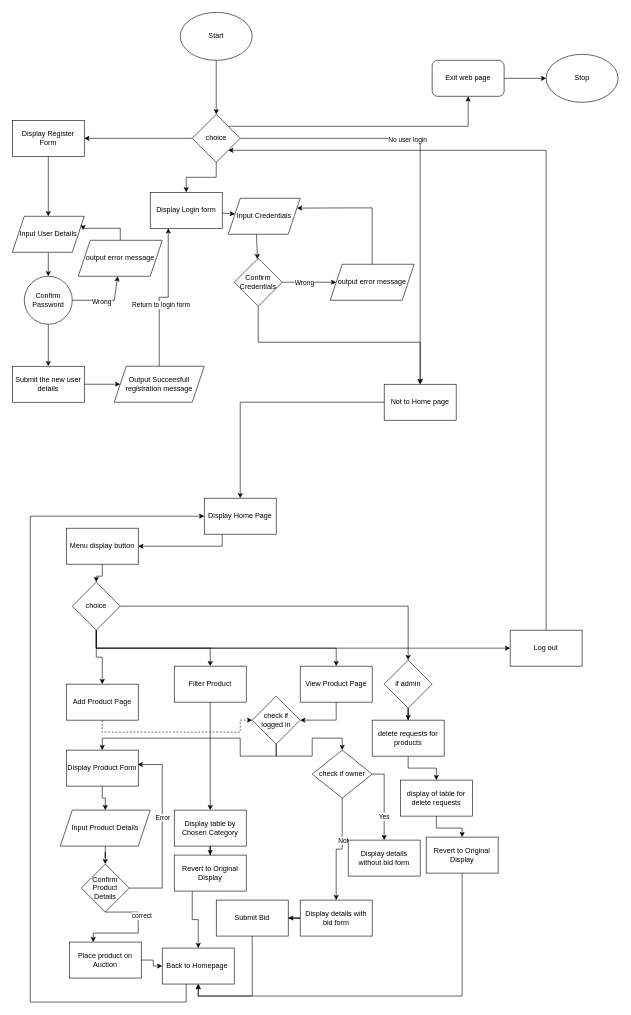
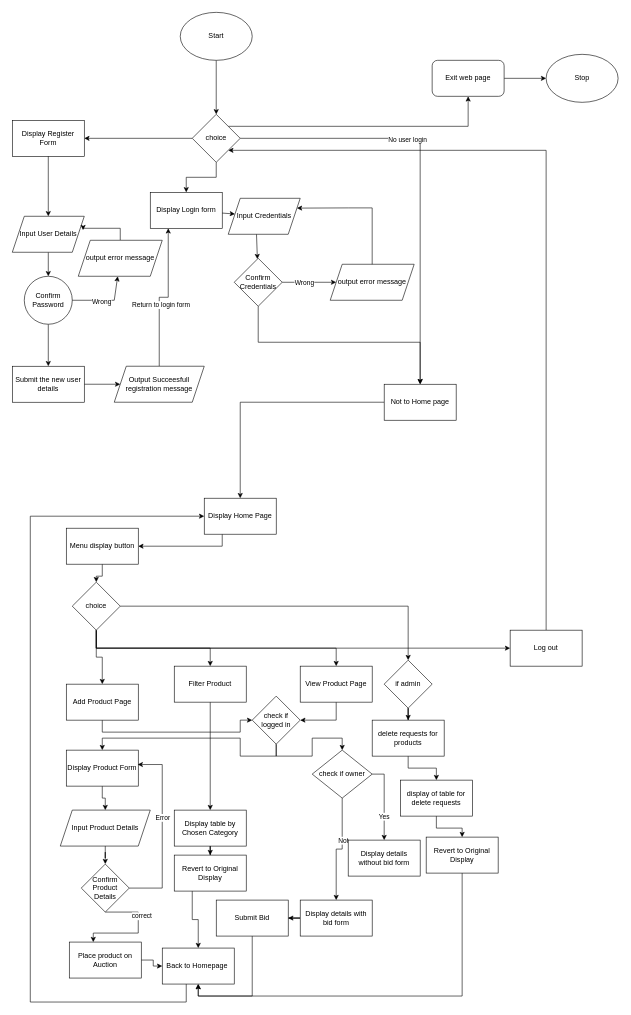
  <mxCell id="0" />
  <mxCell id="1" parent="0" />
  <mxCell id="2" style="edgeStyle=orthogonalEdgeStyle;rounded=0;orthogonalLoop=1;jettySize=auto;html=1;exitX=0.5;exitY=1;exitDx=0;exitDy=0;entryX=0;entryY=0.5;entryDx=0;entryDy=0;" parent="1" source="46" target="39" edge="1"><mxGeometry relative="1" as="geometry" /></mxCell>
  <mxCell id="3" style="edgeStyle=orthogonalEdgeStyle;rounded=0;orthogonalLoop=1;jettySize=auto;html=1;exitX=0.25;exitY=1;exitDx=0;exitDy=0;entryX=1;entryY=0.5;entryDx=0;entryDy=0;" parent="1" source="4" target="41" edge="1"><mxGeometry relative="1" as="geometry" /></mxCell>
  <mxCell id="4" value="Display Home Page" style="rounded=0;whiteSpace=wrap;html=1;fillColor=#FFFFFF;" parent="1" vertex="1"><mxGeometry x="340" y="830" width="120" height="60" as="geometry" /></mxCell>
- <mxCell id="5" style="edgeStyle=orthogonalEdgeStyle;rounded=0;orthogonalLoop=1;jettySize=auto;html=1;exitX=0.5;exitY=1;exitDx=0;exitDy=0;entryX=0;entryY=0.5;entryDx=0;entryDy=0;dashed=1;" edge="1" parent="1" source="6" target="92"><mxGeometry relative="1" as="geometry"><Array as="points"><mxPoint x="170" y="1220" /><mxPoint x="400" y="1220" /><mxPoint x="400" y="1200" /></Array></mxGeometry></mxCell>
+ <mxCell id="5" style="edgeStyle=orthogonalEdgeStyle;rounded=0;orthogonalLoop=1;jettySize=auto;html=1;exitX=0.5;exitY=1;exitDx=0;exitDy=0;entryX=0;entryY=0.5;entryDx=0;entryDy=0;" edge="1" parent="1" source="6" target="92"><mxGeometry relative="1" as="geometry"><Array as="points"><mxPoint x="170" y="1220" /><mxPoint x="400" y="1220" /><mxPoint x="400" y="1200" /></Array></mxGeometry></mxCell>
  <mxCell id="6" value="Add Product Page" style="rounded=0;whiteSpace=wrap;html=1;fillColor=#FFFFFF;" parent="1" vertex="1"><mxGeometry x="110" y="1140" width="120" height="60" as="geometry" /></mxCell>
  <mxCell id="7" style="edgeStyle=orthogonalEdgeStyle;rounded=0;orthogonalLoop=1;jettySize=auto;html=1;exitX=0.5;exitY=1;exitDx=0;exitDy=0;" parent="1" source="8" target="12" edge="1"><mxGeometry relative="1" as="geometry" /></mxCell>
  <mxCell id="8" value="Filter Product" style="rounded=0;whiteSpace=wrap;html=1;fillColor=#FFFFFF;" parent="1" vertex="1"><mxGeometry x="290" y="1110" width="120" height="60" as="geometry" /></mxCell>
  <mxCell id="9" style="edgeStyle=orthogonalEdgeStyle;rounded=0;orthogonalLoop=1;jettySize=auto;html=1;exitX=0.5;exitY=1;exitDx=0;exitDy=0;entryX=1;entryY=0.5;entryDx=0;entryDy=0;" edge="1" parent="1" source="10" target="92"><mxGeometry relative="1" as="geometry" /></mxCell>
  <mxCell id="10" value="View Product Page" style="rounded=0;whiteSpace=wrap;html=1;fillColor=#FFFFFF;" parent="1" vertex="1"><mxGeometry x="500" y="1110" width="120" height="60" as="geometry" /></mxCell>
  <mxCell id="11" style="edgeStyle=orthogonalEdgeStyle;rounded=0;orthogonalLoop=1;jettySize=auto;html=1;exitX=0.5;exitY=1;exitDx=0;exitDy=0;" parent="1" source="12" target="16" edge="1"><mxGeometry relative="1" as="geometry" /></mxCell>
  <mxCell id="12" value="Display table by Chosen Category" style="rounded=0;whiteSpace=wrap;html=1;fillColor=#FFFFFF;" parent="1" vertex="1"><mxGeometry x="290" y="1350" width="120" height="60" as="geometry" /></mxCell>
  <mxCell id="13" value="" style="edgeStyle=orthogonalEdgeStyle;rounded=0;orthogonalLoop=1;jettySize=auto;html=1;" parent="1" source="14" target="18" edge="1"><mxGeometry relative="1" as="geometry" /></mxCell>
  <mxCell id="14" value="Display Product Form" style="rounded=0;whiteSpace=wrap;html=1;fillColor=#FFFFFF;" parent="1" vertex="1"><mxGeometry x="110" y="1250" width="120" height="60" as="geometry" /></mxCell>
  <mxCell id="15" style="edgeStyle=orthogonalEdgeStyle;rounded=0;orthogonalLoop=1;jettySize=auto;html=1;exitX=0.25;exitY=1;exitDx=0;exitDy=0;" edge="1" parent="1" source="16" target="27"><mxGeometry relative="1" as="geometry" /></mxCell>
  <mxCell id="16" value="Revert to Original Display" style="rounded=0;whiteSpace=wrap;html=1;" parent="1" vertex="1"><mxGeometry x="290" y="1425" width="120" height="60" as="geometry" /></mxCell>
  <mxCell id="17" value="" style="edgeStyle=orthogonalEdgeStyle;rounded=0;orthogonalLoop=1;jettySize=auto;html=1;" parent="1" source="18" target="23" edge="1"><mxGeometry relative="1" as="geometry" /></mxCell>
  <mxCell id="18" value="Input Product Details&lt;br&gt;" style="shape=parallelogram;perimeter=parallelogramPerimeter;whiteSpace=wrap;html=1;fixedSize=1;fillColor=#FFFFFF;rounded=0;" parent="1" vertex="1"><mxGeometry x="100" y="1350" width="150" height="60" as="geometry" /></mxCell>
  <mxCell id="19" style="edgeStyle=orthogonalEdgeStyle;rounded=0;orthogonalLoop=1;jettySize=auto;html=1;exitX=1;exitY=0.5;exitDx=0;exitDy=0;entryX=0.992;entryY=0.4;entryDx=0;entryDy=0;entryPerimeter=0;" parent="1" source="23" target="14" edge="1"><mxGeometry relative="1" as="geometry"><Array as="points"><mxPoint x="270" y="1480" /><mxPoint x="270" y="1274" /></Array></mxGeometry></mxCell>
  <mxCell id="20" value="Error" style="edgeLabel;html=1;align=center;verticalAlign=middle;resizable=0;points=[];" parent="19" vertex="1" connectable="0"><mxGeometry x="0.146" relative="1" as="geometry"><mxPoint as="offset" /></mxGeometry></mxCell>
  <mxCell id="21" style="edgeStyle=orthogonalEdgeStyle;rounded=0;orthogonalLoop=1;jettySize=auto;html=1;exitX=0.5;exitY=1;exitDx=0;exitDy=0;" parent="1" source="23" target="25" edge="1"><mxGeometry relative="1" as="geometry"><Array as="points"><mxPoint x="230" y="1520" /><mxPoint x="230" y="1555" /><mxPoint x="155" y="1555" /></Array></mxGeometry></mxCell>
  <mxCell id="22" value="correct" style="edgeLabel;html=1;align=center;verticalAlign=middle;resizable=0;points=[];" parent="21" vertex="1" connectable="0"><mxGeometry x="-0.1" y="5" relative="1" as="geometry"><mxPoint y="-20" as="offset" /></mxGeometry></mxCell>
  <mxCell id="23" value="Confirm Product Details" style="rhombus;whiteSpace=wrap;html=1;fillColor=#FFFFFF;rounded=0;" parent="1" vertex="1"><mxGeometry x="135" y="1440" width="80" height="80" as="geometry" /></mxCell>
  <mxCell id="24" value="" style="edgeStyle=orthogonalEdgeStyle;rounded=0;orthogonalLoop=1;jettySize=auto;html=1;" parent="1" source="25" target="27" edge="1"><mxGeometry relative="1" as="geometry" /></mxCell>
  <mxCell id="25" value="Place product on Auction" style="rounded=0;whiteSpace=wrap;html=1;" parent="1" vertex="1"><mxGeometry x="115" y="1570" width="120" height="60" as="geometry" /></mxCell>
  <mxCell id="26" style="edgeStyle=orthogonalEdgeStyle;rounded=0;orthogonalLoop=1;jettySize=auto;html=1;entryX=0;entryY=0.5;entryDx=0;entryDy=0;" parent="1" source="27" target="4" edge="1"><mxGeometry relative="1" as="geometry"><Array as="points"><mxPoint x="310" y="1670" /><mxPoint x="50" y="1670" /><mxPoint x="50" y="860" /></Array></mxGeometry></mxCell>
  <mxCell id="27" value="Back to Homepage&amp;nbsp;" style="whiteSpace=wrap;html=1;rounded=0;" parent="1" vertex="1"><mxGeometry x="270" y="1580" width="120" height="60" as="geometry" /></mxCell>
  <mxCell id="28" value="" style="edgeStyle=orthogonalEdgeStyle;rounded=0;orthogonalLoop=1;jettySize=auto;html=1;" parent="1" source="32" target="34" edge="1"><mxGeometry relative="1" as="geometry" /></mxCell>
  <mxCell id="29" value="Not" style="edgeLabel;html=1;align=center;verticalAlign=middle;resizable=0;points=[];" parent="28" vertex="1" connectable="0"><mxGeometry x="-0.222" y="1" relative="1" as="geometry"><mxPoint as="offset" /></mxGeometry></mxCell>
  <mxCell id="30" value="" style="edgeStyle=orthogonalEdgeStyle;rounded=0;orthogonalLoop=1;jettySize=auto;html=1;exitX=1;exitY=0.5;exitDx=0;exitDy=0;" parent="1" source="32" target="35" edge="1"><mxGeometry relative="1" as="geometry" /></mxCell>
  <mxCell id="31" value="Yes" style="edgeLabel;html=1;align=center;verticalAlign=middle;resizable=0;points=[];" parent="30" vertex="1" connectable="0"><mxGeometry x="0.392" y="-1" relative="1" as="geometry"><mxPoint as="offset" /></mxGeometry></mxCell>
  <mxCell id="32" value="check if owner&lt;br&gt;" style="rhombus;whiteSpace=wrap;html=1;fillColor=#FFFFFF;rounded=0;" parent="1" vertex="1"><mxGeometry x="520" y="1250" width="100" height="80" as="geometry" /></mxCell>
  <mxCell id="33" value="" style="edgeStyle=orthogonalEdgeStyle;rounded=0;orthogonalLoop=1;jettySize=auto;html=1;" parent="1" source="34" target="37" edge="1"><mxGeometry relative="1" as="geometry" /></mxCell>
  <mxCell id="34" value="Display details with bid form" style="whiteSpace=wrap;html=1;fillColor=#FFFFFF;rounded=0;" parent="1" vertex="1"><mxGeometry x="500" y="1500" width="120" height="60" as="geometry" /></mxCell>
  <mxCell id="35" value="Display details without bid form" style="whiteSpace=wrap;html=1;fillColor=#FFFFFF;rounded=0;" parent="1" vertex="1"><mxGeometry x="580" y="1400" width="120" height="60" as="geometry" /></mxCell>
  <mxCell id="36" style="edgeStyle=orthogonalEdgeStyle;rounded=0;orthogonalLoop=1;jettySize=auto;html=1;exitX=0.5;exitY=1;exitDx=0;exitDy=0;entryX=0.5;entryY=1;entryDx=0;entryDy=0;" parent="1" source="37" target="27" edge="1"><mxGeometry relative="1" as="geometry" /></mxCell>
  <mxCell id="37" value="Submit Bid" style="whiteSpace=wrap;html=1;fillColor=#FFFFFF;rounded=0;" parent="1" vertex="1"><mxGeometry x="360" y="1500" width="120" height="60" as="geometry" /></mxCell>
  <mxCell id="38" style="edgeStyle=orthogonalEdgeStyle;rounded=0;orthogonalLoop=1;jettySize=auto;html=1;exitX=0.5;exitY=0;exitDx=0;exitDy=0;entryX=1;entryY=1;entryDx=0;entryDy=0;" edge="1" parent="1" source="39" target="60"><mxGeometry relative="1" as="geometry"><Array as="points"><mxPoint x="910" y="250" /></Array></mxGeometry></mxCell>
  <mxCell id="39" value="Log out" style="rounded=0;whiteSpace=wrap;html=1;fillColor=#FFFFFF;" parent="1" vertex="1"><mxGeometry x="850" y="1050" width="120" height="60" as="geometry" /></mxCell>
  <mxCell id="40" style="edgeStyle=orthogonalEdgeStyle;rounded=0;orthogonalLoop=1;jettySize=auto;html=1;exitX=0.5;exitY=1;exitDx=0;exitDy=0;" parent="1" source="41" target="46" edge="1"><mxGeometry relative="1" as="geometry" /></mxCell>
  <mxCell id="41" value="Menu display button" style="rounded=0;whiteSpace=wrap;html=1;" parent="1" vertex="1"><mxGeometry x="110" y="880" width="120" height="60" as="geometry" /></mxCell>
  <mxCell id="42" style="edgeStyle=orthogonalEdgeStyle;rounded=0;orthogonalLoop=1;jettySize=auto;html=1;exitX=0.5;exitY=1;exitDx=0;exitDy=0;entryX=0.5;entryY=0;entryDx=0;entryDy=0;" parent="1" source="46" target="6" edge="1"><mxGeometry relative="1" as="geometry" /></mxCell>
  <mxCell id="43" style="edgeStyle=orthogonalEdgeStyle;rounded=0;orthogonalLoop=1;jettySize=auto;html=1;exitX=0.5;exitY=1;exitDx=0;exitDy=0;" parent="1" source="46" target="8" edge="1"><mxGeometry relative="1" as="geometry" /></mxCell>
  <mxCell id="44" style="edgeStyle=orthogonalEdgeStyle;rounded=0;orthogonalLoop=1;jettySize=auto;html=1;exitX=0.5;exitY=1;exitDx=0;exitDy=0;" parent="1" source="46" target="10" edge="1"><mxGeometry relative="1" as="geometry" /></mxCell>
  <mxCell id="45" style="edgeStyle=orthogonalEdgeStyle;rounded=0;orthogonalLoop=1;jettySize=auto;html=1;exitX=1;exitY=0.5;exitDx=0;exitDy=0;" parent="1" source="46" target="48" edge="1"><mxGeometry relative="1" as="geometry" /></mxCell>
  <mxCell id="46" value="choice" style="rhombus;whiteSpace=wrap;html=1;" parent="1" vertex="1"><mxGeometry x="120" y="970" width="80" height="80" as="geometry" /></mxCell>
  <mxCell id="47" style="edgeStyle=orthogonalEdgeStyle;rounded=0;orthogonalLoop=1;jettySize=auto;html=1;exitX=0.5;exitY=1;exitDx=0;exitDy=0;" parent="1" source="48" target="50" edge="1"><mxGeometry relative="1" as="geometry" /></mxCell>
  <mxCell id="48" value="if admin" style="rhombus;whiteSpace=wrap;html=1;" parent="1" vertex="1"><mxGeometry x="640" y="1100" width="80" height="80" as="geometry" /></mxCell>
  <mxCell id="49" style="edgeStyle=orthogonalEdgeStyle;rounded=0;orthogonalLoop=1;jettySize=auto;html=1;exitX=0.5;exitY=1;exitDx=0;exitDy=0;" parent="1" source="50" target="52" edge="1"><mxGeometry relative="1" as="geometry" /></mxCell>
  <mxCell id="50" value="delete requests for products" style="rounded=0;whiteSpace=wrap;html=1;" parent="1" vertex="1"><mxGeometry x="620" y="1200" width="120" height="60" as="geometry" /></mxCell>
  <mxCell id="51" style="edgeStyle=orthogonalEdgeStyle;rounded=0;orthogonalLoop=1;jettySize=auto;html=1;exitX=0.5;exitY=1;exitDx=0;exitDy=0;" parent="1" source="52" target="54" edge="1"><mxGeometry relative="1" as="geometry" /></mxCell>
  <mxCell id="52" value="display of table for delete requests" style="rounded=0;whiteSpace=wrap;html=1;" parent="1" vertex="1"><mxGeometry x="667" y="1300" width="120" height="60" as="geometry" /></mxCell>
  <mxCell id="53" style="edgeStyle=orthogonalEdgeStyle;rounded=0;orthogonalLoop=1;jettySize=auto;html=1;exitX=0.5;exitY=1;exitDx=0;exitDy=0;entryX=0.5;entryY=1;entryDx=0;entryDy=0;" edge="1" parent="1" source="54" target="27"><mxGeometry relative="1" as="geometry"><Array as="points"><mxPoint x="770" y="1660" /><mxPoint x="330" y="1660" /></Array></mxGeometry></mxCell>
  <mxCell id="54" value="Revert to Original Display" style="rounded=0;whiteSpace=wrap;html=1;" parent="1" vertex="1"><mxGeometry x="710" y="1395" width="120" height="60" as="geometry" /></mxCell>
  <mxCell id="55" value="" style="endArrow=classic;html=1;rounded=0;" edge="1" parent="1" source="95" target="60"><mxGeometry width="50" height="50" relative="1" as="geometry"><mxPoint x="360" y="130" as="sourcePoint" /><mxPoint x="360" y="290" as="targetPoint" /></mxGeometry></mxCell>
  <mxCell id="56" value="" style="edgeStyle=orthogonalEdgeStyle;rounded=0;orthogonalLoop=1;jettySize=auto;html=1;" edge="1" parent="1" source="60" target="61"><mxGeometry relative="1" as="geometry" /></mxCell>
  <mxCell id="57" style="edgeStyle=orthogonalEdgeStyle;rounded=0;orthogonalLoop=1;jettySize=auto;html=1;exitX=1;exitY=0.5;exitDx=0;exitDy=0;" edge="1" parent="1" source="60" target="87"><mxGeometry relative="1" as="geometry"><mxPoint x="520" y="230" as="targetPoint" /></mxGeometry></mxCell>
  <mxCell id="58" value="No user login" style="edgeLabel;html=1;align=center;verticalAlign=middle;resizable=0;points=[];" vertex="1" connectable="0" parent="57"><mxGeometry x="-0.217" y="-2" relative="1" as="geometry"><mxPoint as="offset" /></mxGeometry></mxCell>
  <mxCell id="59" style="edgeStyle=orthogonalEdgeStyle;rounded=0;orthogonalLoop=1;jettySize=auto;html=1;exitX=1;exitY=0;exitDx=0;exitDy=0;" edge="1" parent="1" source="60" target="94"><mxGeometry relative="1" as="geometry"><mxPoint x="770.059" y="160.059" as="targetPoint" /></mxGeometry></mxCell>
  <mxCell id="60" value="choice" style="rhombus;whiteSpace=wrap;html=1;" vertex="1" parent="1"><mxGeometry x="320" y="190" width="80" height="80" as="geometry" /></mxCell>
  <mxCell id="61" value="Display Login form" style="whiteSpace=wrap;html=1;" vertex="1" parent="1"><mxGeometry x="250" y="320" width="120" height="60" as="geometry" /></mxCell>
  <mxCell id="62" value="Input Credentials" style="shape=parallelogram;perimeter=parallelogramPerimeter;whiteSpace=wrap;html=1;fixedSize=1;" vertex="1" parent="1"><mxGeometry x="380" y="330" width="120" height="60" as="geometry" /></mxCell>
  <mxCell id="63" value="" style="endArrow=classic;html=1;rounded=0;" edge="1" parent="1" source="61" target="62"><mxGeometry width="50" height="50" relative="1" as="geometry"><mxPoint x="500" y="310" as="sourcePoint" /><mxPoint x="550" y="260" as="targetPoint" /></mxGeometry></mxCell>
  <mxCell id="64" value="" style="endArrow=classic;html=1;rounded=0;exitX=0.393;exitY=1.003;exitDx=0;exitDy=0;exitPerimeter=0;" edge="1" parent="1" source="62" target="67"><mxGeometry width="50" height="50" relative="1" as="geometry"><mxPoint x="500" y="440" as="sourcePoint" /><mxPoint x="500" y="530" as="targetPoint" /></mxGeometry></mxCell>
  <mxCell id="65" value="" style="edgeStyle=orthogonalEdgeStyle;rounded=0;orthogonalLoop=1;jettySize=auto;html=1;entryX=0;entryY=0.5;entryDx=0;entryDy=0;" edge="1" parent="1" source="67" target="68"><mxGeometry relative="1" as="geometry"><mxPoint x="600" y="570" as="targetPoint" /></mxGeometry></mxCell>
  <mxCell id="66" value="Wrong" style="edgeLabel;html=1;align=center;verticalAlign=middle;resizable=0;points=[];" vertex="1" connectable="0" parent="65"><mxGeometry x="0.34" y="3" relative="1" as="geometry"><mxPoint x="-24" y="3" as="offset" /></mxGeometry></mxCell>
  <mxCell id="67" value="Confirm Credentials" style="rhombus;whiteSpace=wrap;html=1;" vertex="1" parent="1"><mxGeometry x="390" y="430" width="80" height="80" as="geometry" /></mxCell>
  <mxCell id="68" value="output error message" style="shape=parallelogram;perimeter=parallelogramPerimeter;whiteSpace=wrap;html=1;fixedSize=1;" vertex="1" parent="1"><mxGeometry x="550" y="440" width="140" height="60" as="geometry" /></mxCell>
  <mxCell id="69" value="" style="endArrow=classic;html=1;rounded=0;entryX=1;entryY=0.25;entryDx=0;entryDy=0;" edge="1" parent="1" source="68" target="62"><mxGeometry width="50" height="50" relative="1" as="geometry"><mxPoint x="500" y="430" as="sourcePoint" /><mxPoint x="510" y="390" as="targetPoint" /><Array as="points"><mxPoint x="620" y="346" /><mxPoint x="580" y="346" /></Array></mxGeometry></mxCell>
  <mxCell id="70" value="Display Register Form" style="whiteSpace=wrap;html=1;" vertex="1" parent="1"><mxGeometry x="20" y="200" width="120" height="60" as="geometry" /></mxCell>
  <mxCell id="71" value="" style="endArrow=classic;html=1;rounded=0;exitX=0;exitY=0.5;exitDx=0;exitDy=0;entryX=1;entryY=0.5;entryDx=0;entryDy=0;" edge="1" parent="1" source="60" target="70"><mxGeometry width="50" height="50" relative="1" as="geometry"><mxPoint x="520" y="530" as="sourcePoint" /><mxPoint x="570" y="480" as="targetPoint" /></mxGeometry></mxCell>
  <mxCell id="72" value="" style="endArrow=classic;html=1;rounded=0;exitX=0.5;exitY=1;exitDx=0;exitDy=0;" edge="1" parent="1" source="70" target="74"><mxGeometry width="50" height="50" relative="1" as="geometry"><mxPoint x="520" y="520" as="sourcePoint" /><mxPoint x="210" y="410" as="targetPoint" /></mxGeometry></mxCell>
  <mxCell id="73" value="" style="edgeStyle=orthogonalEdgeStyle;rounded=0;orthogonalLoop=1;jettySize=auto;html=1;" edge="1" parent="1" source="74" target="76"><mxGeometry relative="1" as="geometry" /></mxCell>
  <mxCell id="74" value="Input User Details" style="shape=parallelogram;perimeter=parallelogramPerimeter;whiteSpace=wrap;html=1;fixedSize=1;" vertex="1" parent="1"><mxGeometry x="20" y="360" width="120" height="60" as="geometry" /></mxCell>
  <mxCell id="75" value="" style="edgeStyle=orthogonalEdgeStyle;rounded=0;orthogonalLoop=1;jettySize=auto;html=1;" edge="1" parent="1" source="76" target="81"><mxGeometry relative="1" as="geometry" /></mxCell>
  <mxCell id="76" value="Confirm Password" style="ellipse;whiteSpace=wrap;html=1;" vertex="1" parent="1"><mxGeometry x="40" y="460" width="80" height="80" as="geometry" /></mxCell>
  <mxCell id="77" value="" style="endArrow=classic;html=1;rounded=0;exitX=1;exitY=0.5;exitDx=0;exitDy=0;" edge="1" parent="1" source="76" target="89"><mxGeometry width="50" height="50" relative="1" as="geometry"><mxPoint x="520" y="520" as="sourcePoint" /><mxPoint x="80" y="320" as="targetPoint" /><Array as="points"><mxPoint x="190" y="500" /></Array></mxGeometry></mxCell>
  <mxCell id="78" value="No" style="edgeLabel;html=1;align=center;verticalAlign=middle;resizable=0;points=[];" vertex="1" connectable="0" parent="77"><mxGeometry x="-0.173" y="-1" relative="1" as="geometry"><mxPoint x="-71" y="146" as="offset" /></mxGeometry></mxCell>
  <mxCell id="79" value="Wrong" style="edgeLabel;html=1;align=center;verticalAlign=middle;resizable=0;points=[];" vertex="1" connectable="0" parent="77"><mxGeometry x="-0.131" y="-2" relative="1" as="geometry"><mxPoint as="offset" /></mxGeometry></mxCell>
  <mxCell id="80" value="" style="edgeStyle=orthogonalEdgeStyle;rounded=0;orthogonalLoop=1;jettySize=auto;html=1;" edge="1" parent="1" source="81" target="84"><mxGeometry relative="1" as="geometry" /></mxCell>
  <mxCell id="81" value="Submit the new user details" style="whiteSpace=wrap;html=1;" vertex="1" parent="1"><mxGeometry x="20" y="610" width="120" height="60" as="geometry" /></mxCell>
  <mxCell id="82" style="edgeStyle=orthogonalEdgeStyle;rounded=0;orthogonalLoop=1;jettySize=auto;html=1;entryX=0.25;entryY=1;entryDx=0;entryDy=0;" edge="1" parent="1" source="84" target="61"><mxGeometry relative="1" as="geometry"><mxPoint x="430" y="330" as="targetPoint" /></mxGeometry></mxCell>
  <mxCell id="83" value="Return to login form" style="edgeLabel;html=1;align=center;verticalAlign=middle;resizable=0;points=[];" vertex="1" connectable="0" parent="82"><mxGeometry x="-0.156" y="-2" relative="1" as="geometry"><mxPoint as="offset" /></mxGeometry></mxCell>
  <mxCell id="84" value="Output Succeesfull registration message&lt;br&gt;" style="shape=parallelogram;perimeter=parallelogramPerimeter;whiteSpace=wrap;html=1;fixedSize=1;" vertex="1" parent="1"><mxGeometry x="190" y="610" width="150" height="60" as="geometry" /></mxCell>
  <mxCell id="85" value="" style="endArrow=classic;html=1;rounded=0;exitX=0.5;exitY=1;exitDx=0;exitDy=0;" edge="1" parent="1" source="67" target="87"><mxGeometry width="50" height="50" relative="1" as="geometry"><mxPoint x="520" y="500" as="sourcePoint" /><mxPoint x="620" y="650" as="targetPoint" /><Array as="points"><mxPoint x="430" y="570" /><mxPoint x="700" y="570" /></Array></mxGeometry></mxCell>
  <mxCell id="86" style="edgeStyle=orthogonalEdgeStyle;rounded=0;orthogonalLoop=1;jettySize=auto;html=1;exitX=0;exitY=0.5;exitDx=0;exitDy=0;" edge="1" parent="1" source="87" target="4"><mxGeometry relative="1" as="geometry" /></mxCell>
  <mxCell id="87" value="Not to Home page" style="rounded=0;whiteSpace=wrap;html=1;" vertex="1" parent="1"><mxGeometry x="640" y="640" width="120" height="60" as="geometry" /></mxCell>
  <mxCell id="88" style="edgeStyle=orthogonalEdgeStyle;rounded=0;orthogonalLoop=1;jettySize=auto;html=1;exitX=0.5;exitY=0;exitDx=0;exitDy=0;entryX=0.983;entryY=0.383;entryDx=0;entryDy=0;entryPerimeter=0;" edge="1" parent="1" source="89" target="74"><mxGeometry relative="1" as="geometry" /></mxCell>
  <mxCell id="89" value="output error message" style="shape=parallelogram;perimeter=parallelogramPerimeter;whiteSpace=wrap;html=1;fixedSize=1;" vertex="1" parent="1"><mxGeometry x="130" y="400" width="140" height="60" as="geometry" /></mxCell>
  <mxCell id="90" style="edgeStyle=orthogonalEdgeStyle;rounded=0;orthogonalLoop=1;jettySize=auto;html=1;exitX=0.5;exitY=1;exitDx=0;exitDy=0;entryX=0.5;entryY=0;entryDx=0;entryDy=0;" edge="1" parent="1" source="92" target="32"><mxGeometry relative="1" as="geometry" /></mxCell>
  <mxCell id="91" style="edgeStyle=orthogonalEdgeStyle;rounded=0;orthogonalLoop=1;jettySize=auto;html=1;exitX=0.5;exitY=1;exitDx=0;exitDy=0;" edge="1" parent="1" source="92" target="14"><mxGeometry relative="1" as="geometry"><Array as="points"><mxPoint x="460" y="1260" /><mxPoint x="400" y="1260" /><mxPoint x="400" y="1230" /><mxPoint x="170" y="1230" /></Array></mxGeometry></mxCell>
  <mxCell id="92" value="check if logged in" style="rhombus;whiteSpace=wrap;html=1;" vertex="1" parent="1"><mxGeometry x="420" y="1160" width="80" height="80" as="geometry" /></mxCell>
  <mxCell id="93" style="edgeStyle=orthogonalEdgeStyle;rounded=0;orthogonalLoop=1;jettySize=auto;html=1;exitX=1;exitY=0.5;exitDx=0;exitDy=0;" edge="1" parent="1" source="94" target="96"><mxGeometry relative="1" as="geometry" /></mxCell>
  <mxCell id="94" value="Exit web page" style="rounded=1;whiteSpace=wrap;html=1;" vertex="1" parent="1"><mxGeometry x="720" y="100" width="120" height="60" as="geometry" /></mxCell>
  <mxCell id="95" value="Start" style="ellipse;whiteSpace=wrap;html=1;" vertex="1" parent="1"><mxGeometry x="300" y="20" width="120" height="80" as="geometry" /></mxCell>
  <mxCell id="96" value="Stop" style="ellipse;whiteSpace=wrap;html=1;" vertex="1" parent="1"><mxGeometry x="910" y="90" width="120" height="80" as="geometry" /></mxCell>
